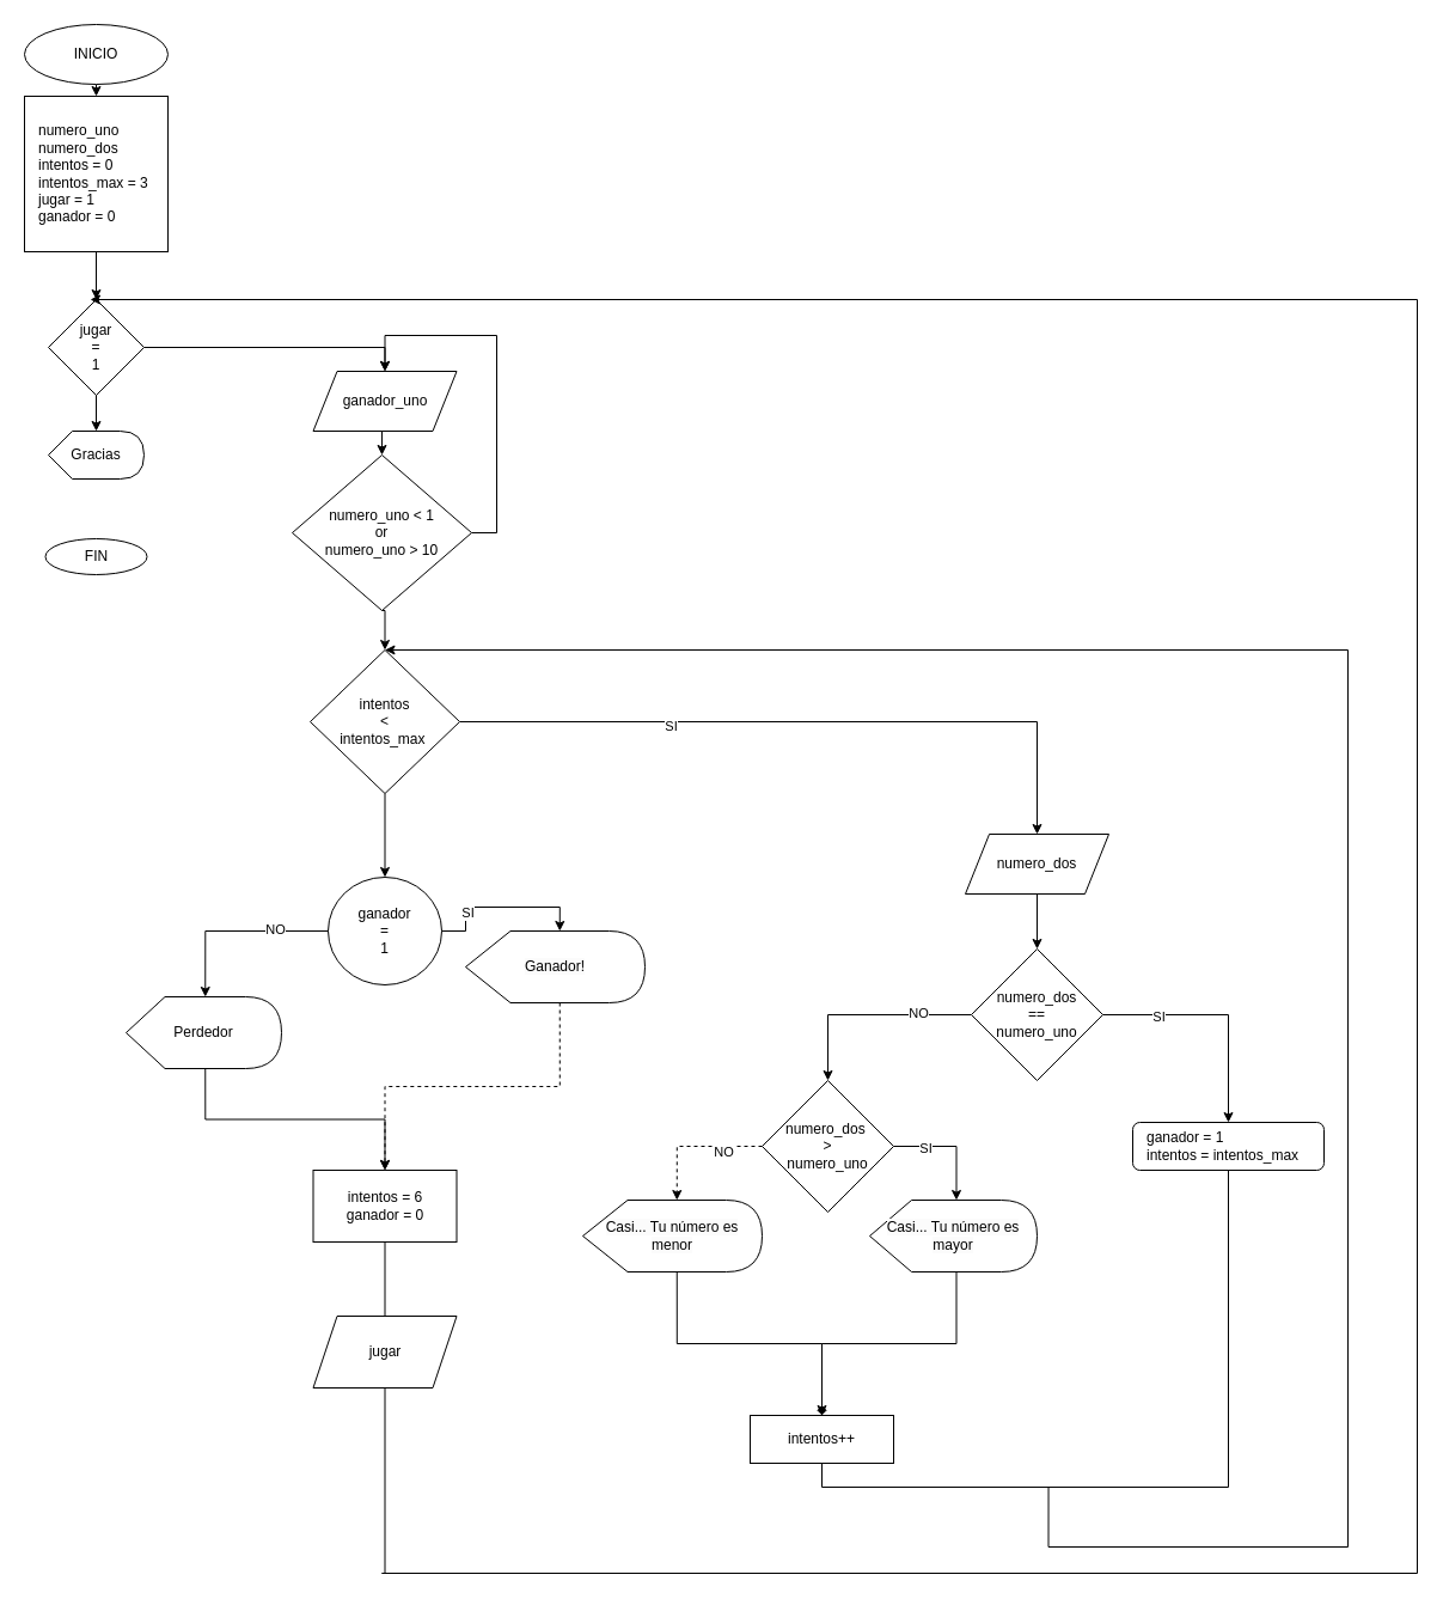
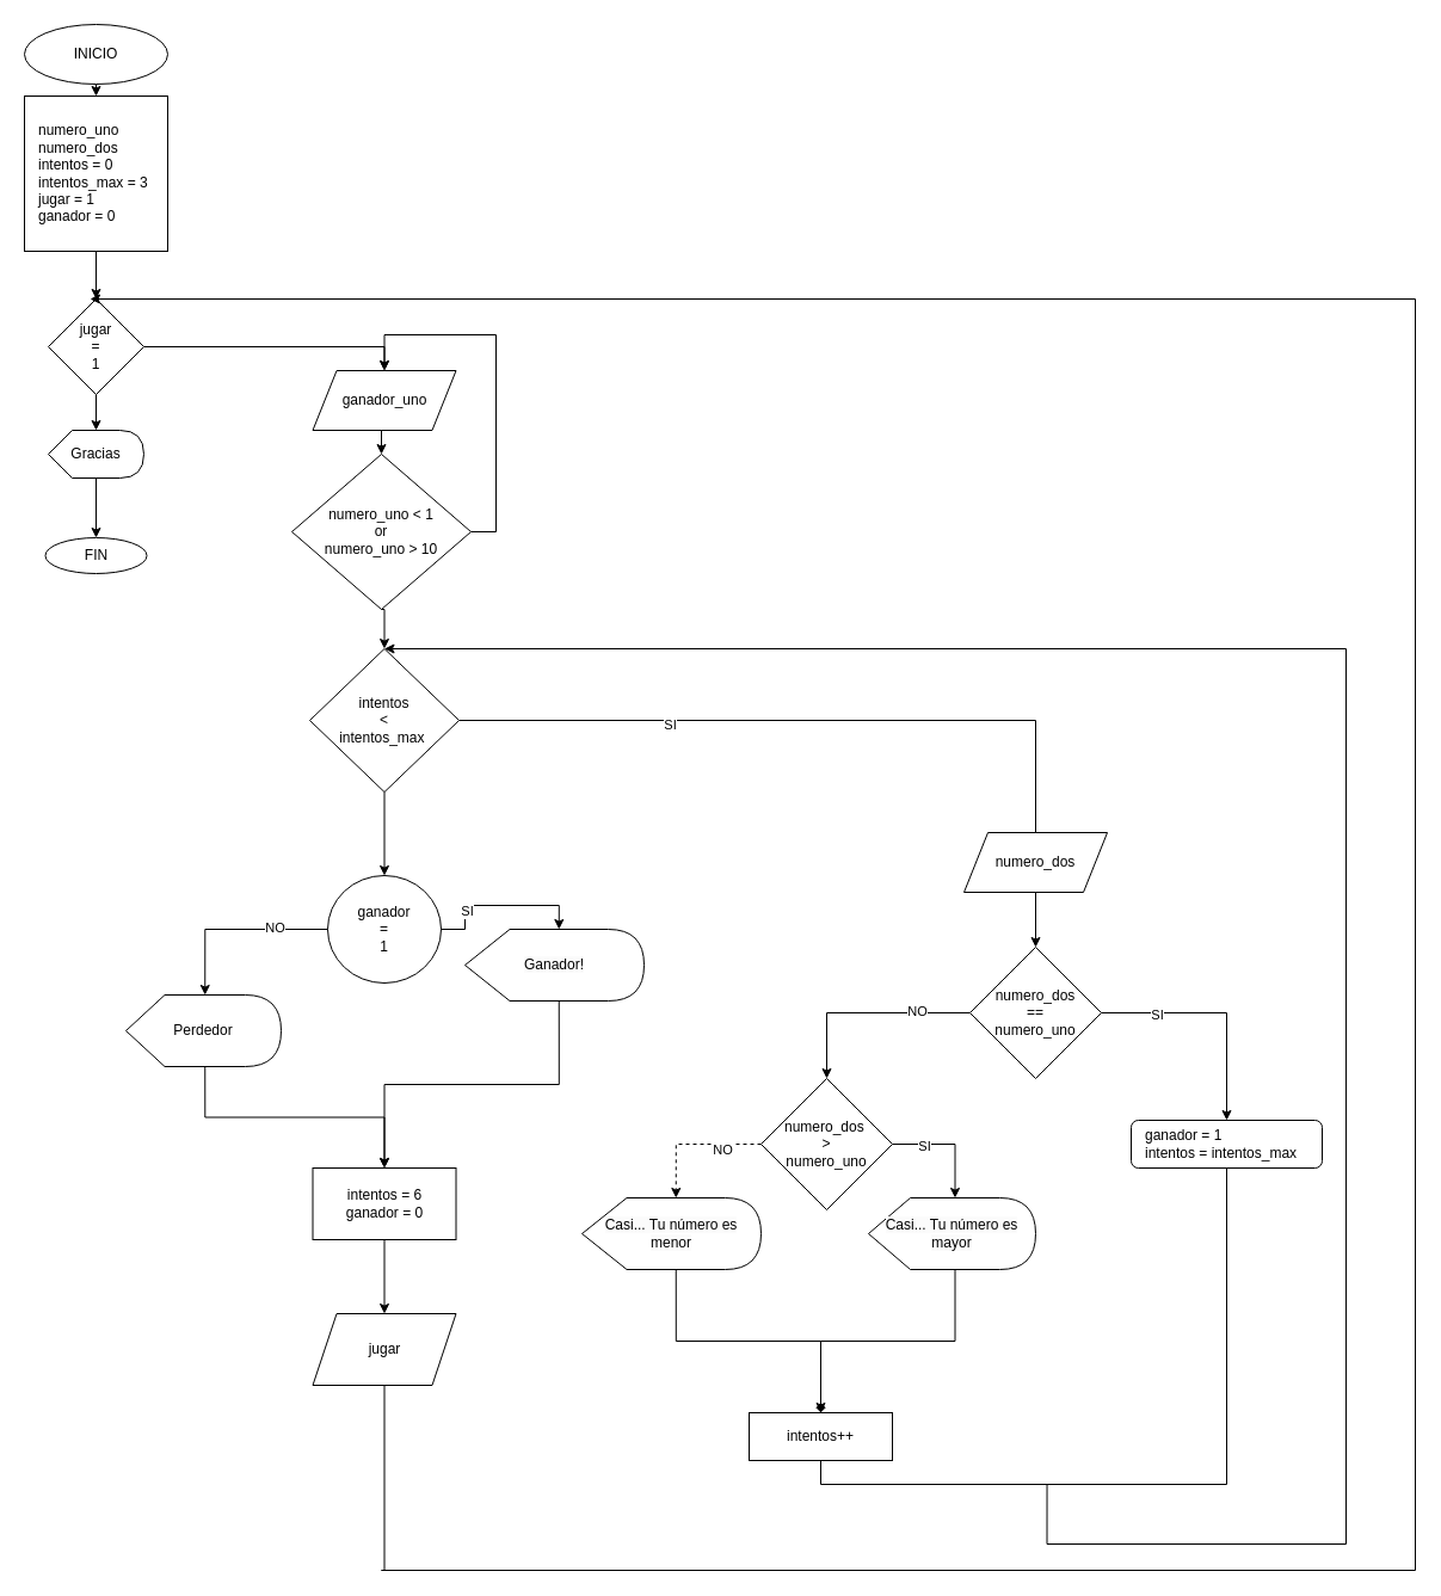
  <mxCell id="0" />
  <mxCell id="1" parent="0" />
  <mxCell id="2" style="edgeStyle=orthogonalEdgeStyle;rounded=0;orthogonalLoop=1;jettySize=auto;html=1;exitX=0.5;exitY=1;exitDx=0;exitDy=0;entryX=0.5;entryY=0;entryDx=0;entryDy=0;" edge="1" parent="1" source="3" target="5"><mxGeometry relative="1" as="geometry" /></mxCell>
  <mxCell id="3" value="INICIO" style="ellipse;whiteSpace=wrap;html=1;" vertex="1" parent="1"><mxGeometry x="20" width="120" height="50" as="geometry" y="20" /></mxCell>
  <mxCell id="4" style="edgeStyle=orthogonalEdgeStyle;rounded=0;orthogonalLoop=1;jettySize=auto;html=1;exitX=0.5;exitY=1;exitDx=0;exitDy=0;entryX=0.5;entryY=0;entryDx=0;entryDy=0;" edge="1" parent="1" source="5" target="32"><mxGeometry relative="1" as="geometry" /></mxCell>
  <mxCell id="5" value="numero_uno&lt;div&gt;numero_dos&lt;/div&gt;&lt;div&gt;intentos = 0&lt;/div&gt;&lt;div&gt;&lt;span style=&quot;background-color: initial;&quot;&gt;intentos_max = 3&lt;/span&gt;&lt;/div&gt;&lt;div&gt;jugar = 1&lt;/div&gt;&lt;div&gt;ganador = 0&lt;/div&gt;" style="rounded=0;whiteSpace=wrap;html=1;align=left;spacingLeft=10;" vertex="1" parent="1"><mxGeometry x="20" y="80" width="120" height="130" as="geometry" /></mxCell>
  <mxCell id="6" style="edgeStyle=orthogonalEdgeStyle;rounded=0;orthogonalLoop=1;jettySize=auto;html=1;exitX=0.5;exitY=1;exitDx=0;exitDy=0;entryX=0.5;entryY=0;entryDx=0;entryDy=0;" edge="1" parent="1" source="7" target="51"><mxGeometry relative="1" as="geometry" /></mxCell>
  <mxCell id="7" value="ganador_uno" style="shape=parallelogram;perimeter=parallelogramPerimeter;whiteSpace=wrap;html=1;fixedSize=1;" vertex="1" parent="1"><mxGeometry x="261.5" y="310" width="120" height="50" as="geometry" /></mxCell>
  <mxCell id="8" style="edgeStyle=orthogonalEdgeStyle;rounded=0;orthogonalLoop=1;jettySize=auto;html=1;exitX=0.5;exitY=1;exitDx=0;exitDy=0;entryX=0.5;entryY=0;entryDx=0;entryDy=0;" edge="1" parent="1" source="9" target="12"><mxGeometry relative="1" as="geometry" /></mxCell>
  <mxCell id="9" value="numero_dos" style="shape=parallelogram;perimeter=parallelogramPerimeter;whiteSpace=wrap;html=1;fixedSize=1;" vertex="1" parent="1"><mxGeometry x="807" y="697" width="120" height="50" as="geometry" /></mxCell>
  <mxCell id="10" style="edgeStyle=orthogonalEdgeStyle;rounded=0;orthogonalLoop=1;jettySize=auto;html=1;exitX=0;exitY=0.5;exitDx=0;exitDy=0;entryX=0.5;entryY=0;entryDx=0;entryDy=0;" edge="1" parent="1" source="12" target="19"><mxGeometry relative="1" as="geometry" /></mxCell>
  <mxCell id="11" value="NO" style="edgeLabel;html=1;align=center;verticalAlign=middle;resizable=0;points=[];" vertex="1" connectable="0" parent="10"><mxGeometry x="-0.483" y="-2" relative="1" as="geometry"><mxPoint as="offset" /></mxGeometry></mxCell>
  <mxCell id="12" value="numero_dos&lt;div&gt;==&lt;/div&gt;&lt;div&gt;numero_uno&lt;/div&gt;" style="rhombus;whiteSpace=wrap;html=1;" vertex="1" parent="1"><mxGeometry x="812" y="793" width="110" height="110" as="geometry" /></mxCell>
  <mxCell id="13" style="edgeStyle=orthogonalEdgeStyle;rounded=0;orthogonalLoop=1;jettySize=auto;html=1;exitX=0.5;exitY=1;exitDx=0;exitDy=0;entryX=0.5;entryY=1;entryDx=0;entryDy=0;strokeColor=default;endArrow=none;endFill=0;" edge="1" parent="1" source="14" target="20"><mxGeometry relative="1" as="geometry"><Array as="points"><mxPoint x="687" y="1243" /><mxPoint x="1027" y="1243" /></Array></mxGeometry></mxCell>
  <mxCell id="14" value="intentos++" style="rounded=0;whiteSpace=wrap;html=1;" vertex="1" parent="1"><mxGeometry x="627" y="1183" width="120" height="40" as="geometry" /></mxCell>
- <mxCell id="15" style="edgeStyle=orthogonalEdgeStyle;rounded=0;orthogonalLoop=1;jettySize=auto;html=1;exitX=1;exitY=0.5;exitDx=0;exitDy=0;entryX=0.5;entryY=0;entryDx=0;entryDy=0;" edge="1" parent="1" source="18" target="9"><mxGeometry relative="1" as="geometry" /></mxCell>
+ <mxCell id="15" style="edgeStyle=orthogonalEdgeStyle;rounded=0;orthogonalLoop=1;jettySize=auto;html=1;exitX=1;exitY=0.5;exitDx=0;exitDy=0;entryX=0.5;entryY=0;entryDx=0;entryDy=0;endArrow=none;" edge="1" parent="1" source="18" target="9"><mxGeometry relative="1" as="geometry" /></mxCell>
  <mxCell id="16" value="SI" style="edgeLabel;html=1;align=center;verticalAlign=middle;resizable=0;points=[];" vertex="1" connectable="0" parent="15"><mxGeometry x="-0.391" y="-3" relative="1" as="geometry"><mxPoint as="offset" /></mxGeometry></mxCell>
  <mxCell id="17" style="edgeStyle=orthogonalEdgeStyle;rounded=0;orthogonalLoop=1;jettySize=auto;html=1;exitX=0.5;exitY=1;exitDx=0;exitDy=0;entryX=0.5;entryY=0;entryDx=0;entryDy=0;" edge="1" parent="1" source="18" target="33"><mxGeometry relative="1" as="geometry" /></mxCell>
  <mxCell id="18" value="intentos&lt;div&gt;&amp;lt;&lt;/div&gt;&lt;div&gt;&lt;span style=&quot;text-align: left;&quot;&gt;intentos_max&amp;nbsp;&lt;/span&gt;&lt;/div&gt;" style="rhombus;whiteSpace=wrap;html=1;" vertex="1" parent="1"><mxGeometry x="259" y="543" width="125" height="120" as="geometry" /></mxCell>
  <mxCell id="19" value="numero_dos&amp;nbsp;&lt;div&gt;&amp;gt;&lt;/div&gt;&lt;div&gt;numero_uno&lt;/div&gt;" style="rhombus;whiteSpace=wrap;html=1;" vertex="1" parent="1"><mxGeometry x="637" y="903" width="110" height="110" as="geometry" /></mxCell>
  <mxCell id="20" value="ganador = 1&lt;div&gt;&lt;div&gt;intentos = intentos_max&lt;/div&gt;&lt;/div&gt;" style="whiteSpace=wrap;html=1;align=left;spacingLeft=10;rounded=1;" vertex="1" parent="1"><mxGeometry x="947" y="938" width="160" height="40" as="geometry" /></mxCell>
  <mxCell id="21" style="edgeStyle=orthogonalEdgeStyle;rounded=0;orthogonalLoop=1;jettySize=auto;html=1;exitX=1;exitY=0.5;exitDx=0;exitDy=0;entryX=0.5;entryY=0;entryDx=0;entryDy=0;" edge="1" parent="1" source="12" target="20"><mxGeometry relative="1" as="geometry"><mxPoint x="1027" y="913" as="targetPoint" /></mxGeometry></mxCell>
  <mxCell id="22" value="SI" style="edgeLabel;html=1;align=center;verticalAlign=middle;resizable=0;points=[];" vertex="1" connectable="0" parent="21"><mxGeometry x="-0.528" y="-1" relative="1" as="geometry"><mxPoint as="offset" /></mxGeometry></mxCell>
  <mxCell id="23" style="edgeStyle=orthogonalEdgeStyle;rounded=0;orthogonalLoop=1;jettySize=auto;html=1;exitX=0;exitY=0;exitDx=78.75;exitDy=60;exitPerimeter=0;entryX=0.5;entryY=0;entryDx=0;entryDy=0;endArrow=diamond;" edge="1" parent="1" source="24" target="14"><mxGeometry relative="1" as="geometry" /></mxCell>
  <mxCell id="24" value="&lt;span style=&quot;color: rgb(0, 0, 0); font-family: Helvetica; font-size: 12px; font-style: normal; font-variant-ligatures: normal; font-variant-caps: normal; font-weight: 400; letter-spacing: normal; orphans: 2; text-align: center; text-indent: 0px; text-transform: none; widows: 2; word-spacing: 0px; -webkit-text-stroke-width: 0px; white-space: normal; background-color: rgb(251, 251, 251); text-decoration-thickness: initial; text-decoration-style: initial; text-decoration-color: initial; display: inline !important; float: none;&quot;&gt;Casi... Tu número es menor&lt;/span&gt;" style="shape=display;whiteSpace=wrap;html=1;" vertex="1" parent="1"><mxGeometry x="487" y="1003" width="150" height="60" as="geometry" /></mxCell>
  <mxCell id="25" style="edgeStyle=orthogonalEdgeStyle;rounded=0;orthogonalLoop=1;jettySize=auto;html=1;exitX=0;exitY=0;exitDx=72.5;exitDy=60;exitPerimeter=0;entryX=0.5;entryY=0;entryDx=0;entryDy=0;" edge="1" parent="1" source="26" target="14"><mxGeometry relative="1" as="geometry"><mxPoint x="687" y="1163" as="targetPoint" /></mxGeometry></mxCell>
  <mxCell id="26" value="&lt;span style=&quot;color: rgb(0, 0, 0); font-family: Helvetica; font-size: 12px; font-style: normal; font-variant-ligatures: normal; font-variant-caps: normal; font-weight: 400; letter-spacing: normal; orphans: 2; text-align: center; text-indent: 0px; text-transform: none; widows: 2; word-spacing: 0px; -webkit-text-stroke-width: 0px; white-space: normal; background-color: rgb(251, 251, 251); text-decoration-thickness: initial; text-decoration-style: initial; text-decoration-color: initial; display: inline !important; float: none;&quot;&gt;Casi... Tu número es mayor&lt;/span&gt;" style="shape=display;whiteSpace=wrap;html=1;" vertex="1" parent="1"><mxGeometry x="727" y="1003" width="140" height="60" as="geometry" /></mxCell>
  <mxCell id="27" style="edgeStyle=orthogonalEdgeStyle;rounded=0;orthogonalLoop=1;jettySize=auto;html=1;exitX=1;exitY=0.5;exitDx=0;exitDy=0;entryX=0;entryY=0;entryDx=72.5;entryDy=0;entryPerimeter=0;" edge="1" parent="1" source="19" target="26"><mxGeometry relative="1" as="geometry" /></mxCell>
  <mxCell id="28" value="SI" style="edgeLabel;html=1;align=center;verticalAlign=middle;resizable=0;points=[];" vertex="1" connectable="0" parent="27"><mxGeometry x="-0.472" y="-1" relative="1" as="geometry"><mxPoint as="offset" /></mxGeometry></mxCell>
  <mxCell id="29" style="edgeStyle=orthogonalEdgeStyle;rounded=0;orthogonalLoop=1;jettySize=auto;html=1;exitX=0;exitY=0.5;exitDx=0;exitDy=0;entryX=0;entryY=0;entryDx=78.75;entryDy=0;entryPerimeter=0;dashed=1;" edge="1" parent="1" source="19" target="24"><mxGeometry relative="1" as="geometry" /></mxCell>
  <mxCell id="30" value="NO" style="edgeLabel;html=1;align=center;verticalAlign=middle;resizable=0;points=[];" vertex="1" connectable="0" parent="29"><mxGeometry x="-0.44" y="4" relative="1" as="geometry"><mxPoint as="offset" /></mxGeometry></mxCell>
  <mxCell id="31" style="edgeStyle=orthogonalEdgeStyle;rounded=0;orthogonalLoop=1;jettySize=auto;html=1;exitX=1;exitY=0.5;exitDx=0;exitDy=0;entryX=0.5;entryY=0;entryDx=0;entryDy=0;" edge="1" parent="1" source="32" target="7"><mxGeometry relative="1" as="geometry" /></mxCell>
  <mxCell id="32" value="jugar&lt;div&gt;=&lt;/div&gt;&lt;div&gt;1&lt;/div&gt;" style="rhombus;whiteSpace=wrap;html=1;" vertex="1" parent="1"><mxGeometry x="40" y="250" width="80" height="80" as="geometry" /></mxCell>
  <mxCell id="33" value="ganador&lt;div&gt;=&lt;/div&gt;&lt;div&gt;1&lt;/div&gt;" style="ellipse;whiteSpace=wrap;html=1;" vertex="1" parent="1"><mxGeometry x="274" y="733" width="95" height="90" as="geometry" /></mxCell>
  <mxCell id="34" style="edgeStyle=orthogonalEdgeStyle;rounded=0;orthogonalLoop=1;jettySize=auto;html=1;exitX=0.5;exitY=1;exitDx=0;exitDy=0;strokeColor=default;endArrow=classic;endFill=1;entryX=0.5;entryY=0;entryDx=0;entryDy=0;" edge="1" parent="1" target="18"><mxGeometry relative="1" as="geometry"><mxPoint x="876.54" y="1243" as="sourcePoint" /><mxPoint x="289" y="543" as="targetPoint" /><Array as="points"><mxPoint x="877" y="1293" /><mxPoint x="1127" y="1293" /><mxPoint x="1127" y="543" /></Array></mxGeometry></mxCell>
- <mxCell id="35" style="edgeStyle=orthogonalEdgeStyle;rounded=0;orthogonalLoop=1;jettySize=auto;html=1;exitX=0;exitY=0;exitDx=78.75;exitDy=60;exitPerimeter=0;entryX=0.5;entryY=0;entryDx=0;entryDy=0;dashed=1;" edge="1" parent="1" source="36" target="53"><mxGeometry relative="1" as="geometry" /></mxCell>
+ <mxCell id="35" style="edgeStyle=orthogonalEdgeStyle;rounded=0;orthogonalLoop=1;jettySize=auto;html=1;exitX=0;exitY=0;exitDx=78.75;exitDy=60;exitPerimeter=0;entryX=0.5;entryY=0;entryDx=0;entryDy=0;" edge="1" parent="1" source="36" target="53"><mxGeometry relative="1" as="geometry" /></mxCell>
  <mxCell id="36" value="&lt;span style=&quot;color: rgb(0, 0, 0); font-family: Helvetica; font-size: 12px; font-style: normal; font-variant-ligatures: normal; font-variant-caps: normal; font-weight: 400; letter-spacing: normal; orphans: 2; text-align: center; text-indent: 0px; text-transform: none; widows: 2; word-spacing: 0px; -webkit-text-stroke-width: 0px; white-space: normal; background-color: rgb(251, 251, 251); text-decoration-thickness: initial; text-decoration-style: initial; text-decoration-color: initial; display: inline !important; float: none;&quot;&gt;Ganador!&lt;/span&gt;" style="shape=display;whiteSpace=wrap;html=1;" vertex="1" parent="1"><mxGeometry x="389" y="778" width="150" height="60" as="geometry" /></mxCell>
  <mxCell id="37" style="edgeStyle=orthogonalEdgeStyle;rounded=0;orthogonalLoop=1;jettySize=auto;html=1;exitX=0;exitY=0;exitDx=66.25;exitDy=60;exitPerimeter=0;entryX=0.5;entryY=0;entryDx=0;entryDy=0;" edge="1" parent="1" source="38" target="53"><mxGeometry relative="1" as="geometry" /></mxCell>
  <mxCell id="38" value="Perdedor" style="shape=display;whiteSpace=wrap;html=1;" vertex="1" parent="1"><mxGeometry x="105" y="833" width="130" height="60" as="geometry" /></mxCell>
  <mxCell id="39" style="edgeStyle=orthogonalEdgeStyle;rounded=0;orthogonalLoop=1;jettySize=auto;html=1;exitX=0.5;exitY=1;exitDx=0;exitDy=0;" edge="1" parent="1" source="40"><mxGeometry relative="1" as="geometry"><mxPoint x="75" y="250" as="targetPoint" /><Array as="points"><mxPoint x="319" y="1315" /><mxPoint x="1185" y="1315" /><mxPoint x="1185" y="250" /><mxPoint x="80" y="250" /></Array></mxGeometry></mxCell>
  <mxCell id="40" value="jugar" style="shape=parallelogram;perimeter=parallelogramPerimeter;whiteSpace=wrap;html=1;fixedSize=1;" vertex="1" parent="1"><mxGeometry x="261.5" y="1100" width="120" height="60" as="geometry" /></mxCell>
  <mxCell id="41" style="edgeStyle=orthogonalEdgeStyle;rounded=0;orthogonalLoop=1;jettySize=auto;html=1;exitX=1;exitY=0.5;exitDx=0;exitDy=0;entryX=0;entryY=0;entryDx=78.75;entryDy=0;entryPerimeter=0;" edge="1" parent="1" source="33" target="36"><mxGeometry relative="1" as="geometry" /></mxCell>
  <mxCell id="42" value="SI" style="edgeLabel;html=1;align=center;verticalAlign=middle;resizable=0;points=[];" vertex="1" connectable="0" parent="41"><mxGeometry x="-0.476" y="-1" relative="1" as="geometry"><mxPoint as="offset" /></mxGeometry></mxCell>
  <mxCell id="43" style="edgeStyle=orthogonalEdgeStyle;rounded=0;orthogonalLoop=1;jettySize=auto;html=1;exitX=0;exitY=0.5;exitDx=0;exitDy=0;entryX=0;entryY=0;entryDx=66.25;entryDy=0;entryPerimeter=0;" edge="1" parent="1" source="33" target="38"><mxGeometry relative="1" as="geometry"><mxPoint x="175.25" y="833" as="targetPoint" /></mxGeometry></mxCell>
  <mxCell id="44" value="NO" style="edgeLabel;html=1;align=center;verticalAlign=middle;resizable=0;points=[];" vertex="1" connectable="0" parent="43"><mxGeometry x="-0.432" y="-2" relative="1" as="geometry"><mxPoint as="offset" /></mxGeometry></mxCell>
+ <mxCell id="45" style="edgeStyle=orthogonalEdgeStyle;rounded=0;orthogonalLoop=1;jettySize=auto;html=1;exitX=0;exitY=0;exitDx=40;exitDy=40;exitPerimeter=0;entryX=0.5;entryY=0;entryDx=0;entryDy=0;" edge="1" parent="1" source="46" target="47"><mxGeometry relative="1" as="geometry" /></mxCell>
  <mxCell id="46" value="Gracias" style="shape=display;whiteSpace=wrap;html=1;" vertex="1" parent="1"><mxGeometry x="40" y="360" width="80" height="40" as="geometry" /></mxCell>
  <mxCell id="47" value="FIN" style="ellipse;whiteSpace=wrap;html=1;" vertex="1" parent="1"><mxGeometry x="37.5" y="450" width="85" height="30" as="geometry" /></mxCell>
  <mxCell id="48" style="edgeStyle=orthogonalEdgeStyle;rounded=0;orthogonalLoop=1;jettySize=auto;html=1;exitX=0.5;exitY=1;exitDx=0;exitDy=0;entryX=0;entryY=0;entryDx=40;entryDy=0;entryPerimeter=0;" edge="1" parent="1" source="32" target="46"><mxGeometry relative="1" as="geometry" /></mxCell>
  <mxCell id="49" style="edgeStyle=orthogonalEdgeStyle;rounded=0;orthogonalLoop=1;jettySize=auto;html=1;exitX=1;exitY=0.5;exitDx=0;exitDy=0;entryX=0.5;entryY=0;entryDx=0;entryDy=0;" edge="1" parent="1" source="51" target="7"><mxGeometry relative="1" as="geometry"><Array as="points"><mxPoint x="415" y="445" /><mxPoint x="415" y="280" /><mxPoint x="322" y="280" /></Array></mxGeometry></mxCell>
  <mxCell id="50" style="edgeStyle=orthogonalEdgeStyle;rounded=0;orthogonalLoop=1;jettySize=auto;html=1;exitX=0.5;exitY=1;exitDx=0;exitDy=0;entryX=0.5;entryY=0;entryDx=0;entryDy=0;" edge="1" parent="1" source="51" target="18"><mxGeometry relative="1" as="geometry" /></mxCell>
  <mxCell id="51" value="numero_uno &amp;lt; 1&lt;div&gt;or&lt;/div&gt;&lt;div&gt;numero_uno &amp;gt; 10&lt;/div&gt;" style="rhombus;whiteSpace=wrap;html=1;" vertex="1" parent="1"><mxGeometry x="244" y="380" width="150" height="130" as="geometry" /></mxCell>
- <mxCell id="52" style="edgeStyle=orthogonalEdgeStyle;rounded=0;orthogonalLoop=1;jettySize=auto;html=1;exitX=0.5;exitY=1;exitDx=0;exitDy=0;entryX=0.5;entryY=0;entryDx=0;entryDy=0;endArrow=none;" edge="1" parent="1" source="53" target="40"><mxGeometry relative="1" as="geometry" /></mxCell>
+ <mxCell id="52" style="edgeStyle=orthogonalEdgeStyle;rounded=0;orthogonalLoop=1;jettySize=auto;html=1;exitX=0.5;exitY=1;exitDx=0;exitDy=0;entryX=0.5;entryY=0;entryDx=0;entryDy=0;" edge="1" parent="1" source="53" target="40"><mxGeometry relative="1" as="geometry" /></mxCell>
  <mxCell id="53" value="intentos = 6&lt;div&gt;ganador = 0&lt;/div&gt;" style="rounded=0;whiteSpace=wrap;html=1;" vertex="1" parent="1"><mxGeometry x="261.5" y="978" width="120" height="60" as="geometry" /></mxCell>
